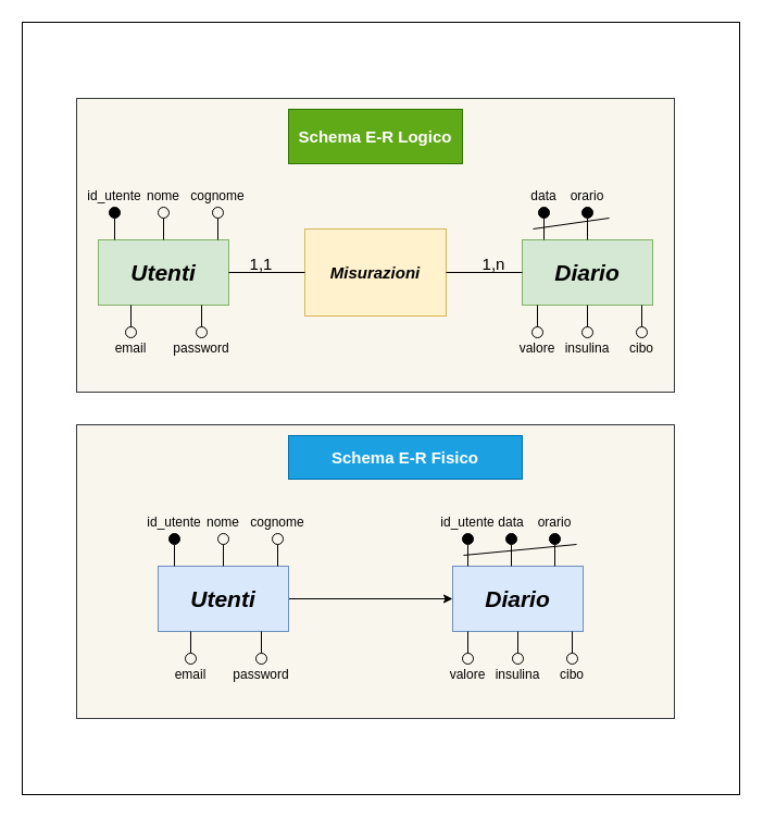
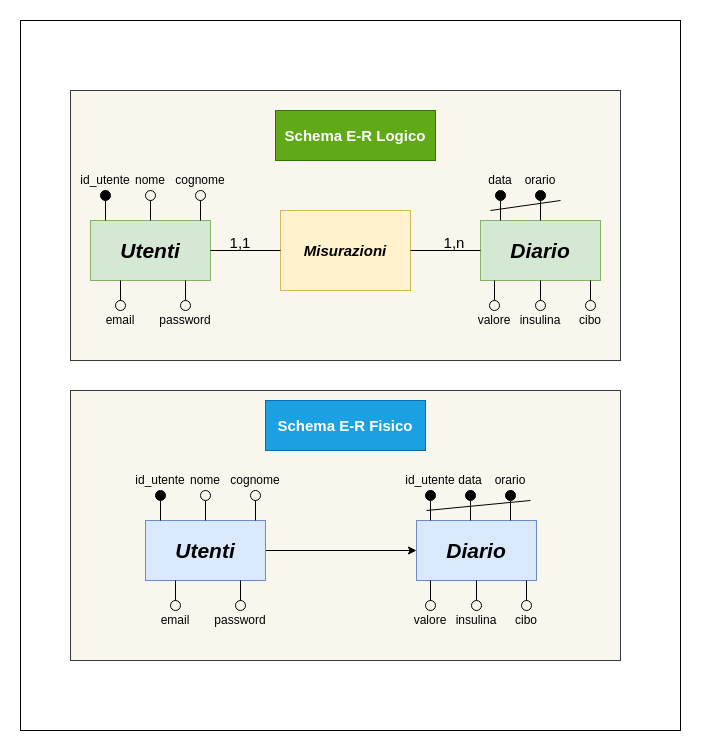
  <mxCell id="0" />
  <mxCell id="1" parent="0" />
  <mxCell id="2" value="" style="rounded=0;whiteSpace=wrap;html=1;fontSize=15;" vertex="1" parent="1"><mxGeometry x="20" y="20" width="660" height="710" as="geometry" /></mxCell>
  <mxCell id="3" value="" style="rounded=0;whiteSpace=wrap;html=1;fontSize=15;fillColor=#f9f7ed;strokeColor=#36393d;" vertex="1" parent="1"><mxGeometry x="70" y="90" width="550" height="270" as="geometry" /></mxCell>
  <mxCell id="4" value="Utenti" style="rounded=0;whiteSpace=wrap;html=1;fillColor=#d5e8d4;fontStyle=3;fontSize=21;strokeColor=#82b366;" parent="1" vertex="1"><mxGeometry x="90" y="220" width="120" height="60" as="geometry" /></mxCell>
  <mxCell id="5" value="" style="ellipse;whiteSpace=wrap;html=1;aspect=fixed;fontSize=21;fillColor=#000000;" parent="1" vertex="1"><mxGeometry x="100" y="190" width="10" height="10" as="geometry" /></mxCell>
  <mxCell id="6" value="Misurazioni" style="whiteSpace=wrap;html=1;fillColor=#fff2cc;fontStyle=3;fontSize=15;strokeColor=#d6b656;rounded=0;" parent="1" vertex="1"><mxGeometry x="280" y="210" width="130" height="80" as="geometry" /></mxCell>
  <mxCell id="7" value="Diario" style="rounded=0;whiteSpace=wrap;html=1;fillColor=#d5e8d4;fontStyle=3;fontSize=21;strokeColor=#82b366;" parent="1" vertex="1"><mxGeometry x="480" y="220" width="120" height="60" as="geometry" /></mxCell>
  <mxCell id="8" value="" style="endArrow=none;html=1;fontSize=21;entryX=0;entryY=0.5;entryDx=0;entryDy=0;exitX=1;exitY=0.5;exitDx=0;exitDy=0;" parent="1" source="4" target="6" edge="1"><mxGeometry width="50" height="50" relative="1" as="geometry"><mxPoint x="410" y="280" as="sourcePoint" /><mxPoint x="460" y="230" as="targetPoint" /></mxGeometry></mxCell>
  <mxCell id="9" value="" style="endArrow=none;html=1;fontSize=21;exitX=1;exitY=0.5;exitDx=0;exitDy=0;entryX=0;entryY=0.5;entryDx=0;entryDy=0;" parent="1" source="6" target="7" edge="1"><mxGeometry width="50" height="50" relative="1" as="geometry"><mxPoint x="410" y="280" as="sourcePoint" /><mxPoint x="460" y="230" as="targetPoint" /></mxGeometry></mxCell>
  <mxCell id="10" value="&lt;font style=&quot;font-size: 15px&quot;&gt;1,1&lt;/font&gt;" style="text;html=1;strokeColor=none;fillColor=none;align=center;verticalAlign=middle;whiteSpace=wrap;rounded=0;fontSize=21;" parent="1" vertex="1"><mxGeometry x="220" y="230" width="40" height="20" as="geometry" /></mxCell>
  <mxCell id="11" value="&lt;font style=&quot;font-size: 15px&quot;&gt;1,n&lt;/font&gt;" style="text;html=1;strokeColor=none;fillColor=none;align=center;verticalAlign=middle;whiteSpace=wrap;rounded=0;fontSize=21;" parent="1" vertex="1"><mxGeometry x="434" y="230" width="40" height="20" as="geometry" /></mxCell>
  <mxCell id="12" value="" style="endArrow=none;html=1;fontSize=21;exitX=0.25;exitY=0;exitDx=0;exitDy=0;" parent="1" edge="1"><mxGeometry width="50" height="50" relative="1" as="geometry"><mxPoint x="105" y="220" as="sourcePoint" /><mxPoint x="105" y="200" as="targetPoint" /></mxGeometry></mxCell>
  <mxCell id="13" value="" style="ellipse;whiteSpace=wrap;html=1;aspect=fixed;fontSize=21;fillColor=none;" parent="1" vertex="1"><mxGeometry x="145" y="190" width="10" height="10" as="geometry" /></mxCell>
  <mxCell id="14" value="" style="endArrow=none;html=1;fontSize=21;exitX=0.25;exitY=0;exitDx=0;exitDy=0;" parent="1" edge="1"><mxGeometry width="50" height="50" relative="1" as="geometry"><mxPoint x="150" y="220" as="sourcePoint" /><mxPoint x="150" y="200" as="targetPoint" /></mxGeometry></mxCell>
  <mxCell id="15" value="id_utente" style="text;html=1;strokeColor=none;fillColor=none;align=center;verticalAlign=middle;whiteSpace=wrap;rounded=0;" vertex="1" parent="1"><mxGeometry x="85" y="170" width="40" height="20" as="geometry" /></mxCell>
  <mxCell id="16" value="nome" style="text;html=1;strokeColor=none;fillColor=none;align=center;verticalAlign=middle;whiteSpace=wrap;rounded=0;" vertex="1" parent="1"><mxGeometry x="130" y="170" width="40" height="20" as="geometry" /></mxCell>
  <mxCell id="17" value="" style="ellipse;whiteSpace=wrap;html=1;aspect=fixed;fontSize=21;fillColor=none;" vertex="1" parent="1"><mxGeometry x="195" y="190" width="10" height="10" as="geometry" /></mxCell>
  <mxCell id="18" value="" style="endArrow=none;html=1;fontSize=21;exitX=0.25;exitY=0;exitDx=0;exitDy=0;" edge="1" parent="1"><mxGeometry width="50" height="50" relative="1" as="geometry"><mxPoint x="200" y="220" as="sourcePoint" /><mxPoint x="200" y="200" as="targetPoint" /></mxGeometry></mxCell>
  <mxCell id="19" value="cognome" style="text;html=1;strokeColor=none;fillColor=none;align=center;verticalAlign=middle;whiteSpace=wrap;rounded=0;" vertex="1" parent="1"><mxGeometry x="180" y="170" width="40" height="20" as="geometry" /></mxCell>
  <mxCell id="20" value="" style="ellipse;whiteSpace=wrap;html=1;aspect=fixed;fontSize=21;fillColor=none;" vertex="1" parent="1"><mxGeometry x="115" y="300" width="10" height="10" as="geometry" /></mxCell>
  <mxCell id="21" value="" style="endArrow=none;html=1;entryX=0.25;entryY=1;entryDx=0;entryDy=0;" edge="1" parent="1" target="4"><mxGeometry width="50" height="50" relative="1" as="geometry"><mxPoint x="120" y="300" as="sourcePoint" /><mxPoint x="270" y="270" as="targetPoint" /></mxGeometry></mxCell>
  <mxCell id="22" value="email" style="text;html=1;strokeColor=none;fillColor=none;align=center;verticalAlign=middle;whiteSpace=wrap;rounded=0;" vertex="1" parent="1"><mxGeometry x="100" y="310" width="40" height="20" as="geometry" /></mxCell>
  <mxCell id="23" value="" style="ellipse;whiteSpace=wrap;html=1;aspect=fixed;fontSize=21;fillColor=none;" vertex="1" parent="1"><mxGeometry x="180" y="300" width="10" height="10" as="geometry" /></mxCell>
  <mxCell id="24" value="" style="endArrow=none;html=1;entryX=0.25;entryY=1;entryDx=0;entryDy=0;" edge="1" parent="1"><mxGeometry width="50" height="50" relative="1" as="geometry"><mxPoint x="185" y="300" as="sourcePoint" /><mxPoint x="185" y="280" as="targetPoint" /></mxGeometry></mxCell>
  <mxCell id="25" value="password" style="text;html=1;strokeColor=none;fillColor=none;align=center;verticalAlign=middle;whiteSpace=wrap;rounded=0;" vertex="1" parent="1"><mxGeometry x="165" y="310" width="40" height="20" as="geometry" /></mxCell>
  <mxCell id="26" value="" style="ellipse;whiteSpace=wrap;html=1;aspect=fixed;fontSize=21;fillColor=#000000;" vertex="1" parent="1"><mxGeometry x="495" y="190" width="10" height="10" as="geometry" /></mxCell>
  <mxCell id="27" value="" style="endArrow=none;html=1;fontSize=21;exitX=0.25;exitY=0;exitDx=0;exitDy=0;" edge="1" parent="1"><mxGeometry width="50" height="50" relative="1" as="geometry"><mxPoint x="500" y="220" as="sourcePoint" /><mxPoint x="500" y="200" as="targetPoint" /></mxGeometry></mxCell>
  <mxCell id="28" value="data" style="text;html=1;strokeColor=none;fillColor=none;align=center;verticalAlign=middle;whiteSpace=wrap;rounded=0;" vertex="1" parent="1"><mxGeometry x="480" y="170" width="40" height="20" as="geometry" /></mxCell>
  <mxCell id="29" value="" style="ellipse;whiteSpace=wrap;html=1;aspect=fixed;fontSize=21;fillColor=#000000;" vertex="1" parent="1"><mxGeometry x="535" y="190" width="10" height="10" as="geometry" /></mxCell>
  <mxCell id="30" value="" style="endArrow=none;html=1;fontSize=21;exitX=0.25;exitY=0;exitDx=0;exitDy=0;" edge="1" parent="1"><mxGeometry width="50" height="50" relative="1" as="geometry"><mxPoint x="540" y="220" as="sourcePoint" /><mxPoint x="540" y="200" as="targetPoint" /></mxGeometry></mxCell>
  <mxCell id="31" value="orario" style="text;html=1;strokeColor=none;fillColor=none;align=center;verticalAlign=middle;whiteSpace=wrap;rounded=0;" vertex="1" parent="1"><mxGeometry x="520" y="170" width="40" height="20" as="geometry" /></mxCell>
  <mxCell id="32" value="" style="endArrow=none;html=1;" edge="1" parent="1"><mxGeometry width="50" height="50" relative="1" as="geometry"><mxPoint x="490" y="210" as="sourcePoint" /><mxPoint x="560" y="200" as="targetPoint" /></mxGeometry></mxCell>
  <mxCell id="33" value="" style="ellipse;whiteSpace=wrap;html=1;aspect=fixed;fontSize=21;fillColor=none;" vertex="1" parent="1"><mxGeometry x="489" y="300" width="10" height="10" as="geometry" /></mxCell>
  <mxCell id="34" value="" style="endArrow=none;html=1;entryX=0.25;entryY=1;entryDx=0;entryDy=0;" edge="1" parent="1"><mxGeometry width="50" height="50" relative="1" as="geometry"><mxPoint x="494" y="300" as="sourcePoint" /><mxPoint x="494" y="280" as="targetPoint" /></mxGeometry></mxCell>
  <mxCell id="35" value="valore" style="text;html=1;strokeColor=none;fillColor=none;align=center;verticalAlign=middle;whiteSpace=wrap;rounded=0;" vertex="1" parent="1"><mxGeometry x="474" y="310" width="40" height="20" as="geometry" /></mxCell>
  <mxCell id="36" value="" style="ellipse;whiteSpace=wrap;html=1;aspect=fixed;fontSize=21;fillColor=none;" vertex="1" parent="1"><mxGeometry x="535" y="300" width="10" height="10" as="geometry" /></mxCell>
  <mxCell id="37" value="" style="endArrow=none;html=1;entryX=0.25;entryY=1;entryDx=0;entryDy=0;" edge="1" parent="1"><mxGeometry width="50" height="50" relative="1" as="geometry"><mxPoint x="540" y="300" as="sourcePoint" /><mxPoint x="540" y="280" as="targetPoint" /></mxGeometry></mxCell>
  <mxCell id="38" value="insulina" style="text;html=1;strokeColor=none;fillColor=none;align=center;verticalAlign=middle;whiteSpace=wrap;rounded=0;" vertex="1" parent="1"><mxGeometry x="520" y="310" width="40" height="20" as="geometry" /></mxCell>
  <mxCell id="39" value="" style="ellipse;whiteSpace=wrap;html=1;aspect=fixed;fontSize=21;fillColor=none;" vertex="1" parent="1"><mxGeometry x="585" y="300" width="10" height="10" as="geometry" /></mxCell>
  <mxCell id="40" value="" style="endArrow=none;html=1;entryX=0.25;entryY=1;entryDx=0;entryDy=0;" edge="1" parent="1"><mxGeometry width="50" height="50" relative="1" as="geometry"><mxPoint x="590" y="300" as="sourcePoint" /><mxPoint x="590" y="280" as="targetPoint" /></mxGeometry></mxCell>
  <mxCell id="41" value="cibo" style="text;html=1;strokeColor=none;fillColor=none;align=center;verticalAlign=middle;whiteSpace=wrap;rounded=0;" vertex="1" parent="1"><mxGeometry x="570" y="310" width="40" height="20" as="geometry" /></mxCell>
- <mxCell id="42" value="Schema E-R Logico" style="text;html=1;strokeColor=#2D7600;fillColor=#60a917;align=center;verticalAlign=middle;whiteSpace=wrap;rounded=0;fontColor=#ffffff;fontStyle=1;fontSize=15;" vertex="1" parent="1"><mxGeometry x="265" y="100" width="160" height="50" as="geometry" /></mxCell>
+ <mxCell id="42" value="Schema E-R Logico" style="text;html=1;strokeColor=#2D7600;fillColor=#60a917;align=center;verticalAlign=middle;whiteSpace=wrap;rounded=0;fontColor=#ffffff;fontStyle=1;fontSize=15;" vertex="1" parent="1"><mxGeometry x="275" y="110" width="160" height="50" as="geometry" /></mxCell>
  <mxCell id="43" value="" style="rounded=0;whiteSpace=wrap;html=1;fontSize=15;fillColor=#f9f7ed;strokeColor=#36393d;" vertex="1" parent="1"><mxGeometry x="70" y="390" width="550" height="270" as="geometry" /></mxCell>
  <mxCell id="44" style="edgeStyle=orthogonalEdgeStyle;rounded=0;orthogonalLoop=1;jettySize=auto;html=1;entryX=0;entryY=0.5;entryDx=0;entryDy=0;fontSize=15;" edge="1" parent="1" source="45" target="47"><mxGeometry relative="1" as="geometry" /></mxCell>
  <mxCell id="45" value="Utenti" style="rounded=0;whiteSpace=wrap;html=1;fillColor=#dae8fc;fontStyle=3;fontSize=21;strokeColor=#6c8ebf;" vertex="1" parent="1"><mxGeometry x="145" y="520" width="120" height="60" as="geometry" /></mxCell>
  <mxCell id="46" value="" style="ellipse;whiteSpace=wrap;html=1;aspect=fixed;fontSize=21;fillColor=#000000;" vertex="1" parent="1"><mxGeometry x="155" y="490" width="10" height="10" as="geometry" /></mxCell>
  <mxCell id="47" value="Diario" style="rounded=0;whiteSpace=wrap;html=1;fillColor=#dae8fc;fontStyle=3;fontSize=21;strokeColor=#6c8ebf;" vertex="1" parent="1"><mxGeometry x="416" y="520" width="120" height="60" as="geometry" /></mxCell>
  <mxCell id="48" value="" style="endArrow=none;html=1;fontSize=21;exitX=0.25;exitY=0;exitDx=0;exitDy=0;" edge="1" parent="1"><mxGeometry width="50" height="50" relative="1" as="geometry"><mxPoint x="160" y="520" as="sourcePoint" /><mxPoint x="160" y="500" as="targetPoint" /></mxGeometry></mxCell>
  <mxCell id="49" value="" style="ellipse;whiteSpace=wrap;html=1;aspect=fixed;fontSize=21;fillColor=none;" vertex="1" parent="1"><mxGeometry x="200" y="490" width="10" height="10" as="geometry" /></mxCell>
  <mxCell id="50" value="" style="endArrow=none;html=1;fontSize=21;exitX=0.25;exitY=0;exitDx=0;exitDy=0;" edge="1" parent="1"><mxGeometry width="50" height="50" relative="1" as="geometry"><mxPoint x="205" y="520" as="sourcePoint" /><mxPoint x="205" y="500" as="targetPoint" /></mxGeometry></mxCell>
  <mxCell id="51" value="id_utente" style="text;html=1;strokeColor=none;fillColor=none;align=center;verticalAlign=middle;whiteSpace=wrap;rounded=0;" vertex="1" parent="1"><mxGeometry x="140" y="470" width="40" height="20" as="geometry" /></mxCell>
  <mxCell id="52" value="nome" style="text;html=1;strokeColor=none;fillColor=none;align=center;verticalAlign=middle;whiteSpace=wrap;rounded=0;" vertex="1" parent="1"><mxGeometry x="185" y="470" width="40" height="20" as="geometry" /></mxCell>
  <mxCell id="53" value="" style="ellipse;whiteSpace=wrap;html=1;aspect=fixed;fontSize=21;fillColor=none;" vertex="1" parent="1"><mxGeometry x="250" y="490" width="10" height="10" as="geometry" /></mxCell>
  <mxCell id="54" value="" style="endArrow=none;html=1;fontSize=21;exitX=0.25;exitY=0;exitDx=0;exitDy=0;" edge="1" parent="1"><mxGeometry width="50" height="50" relative="1" as="geometry"><mxPoint x="255" y="520" as="sourcePoint" /><mxPoint x="255" y="500" as="targetPoint" /></mxGeometry></mxCell>
  <mxCell id="55" value="cognome" style="text;html=1;strokeColor=none;fillColor=none;align=center;verticalAlign=middle;whiteSpace=wrap;rounded=0;" vertex="1" parent="1"><mxGeometry x="235" y="470" width="40" height="20" as="geometry" /></mxCell>
  <mxCell id="56" value="" style="ellipse;whiteSpace=wrap;html=1;aspect=fixed;fontSize=21;fillColor=none;" vertex="1" parent="1"><mxGeometry x="170" y="600" width="10" height="10" as="geometry" /></mxCell>
  <mxCell id="57" value="" style="endArrow=none;html=1;entryX=0.25;entryY=1;entryDx=0;entryDy=0;" edge="1" parent="1" target="45"><mxGeometry width="50" height="50" relative="1" as="geometry"><mxPoint x="175" y="600" as="sourcePoint" /><mxPoint x="325" y="570" as="targetPoint" /></mxGeometry></mxCell>
  <mxCell id="58" value="email" style="text;html=1;strokeColor=none;fillColor=none;align=center;verticalAlign=middle;whiteSpace=wrap;rounded=0;" vertex="1" parent="1"><mxGeometry x="155" y="610" width="40" height="20" as="geometry" /></mxCell>
  <mxCell id="59" value="" style="ellipse;whiteSpace=wrap;html=1;aspect=fixed;fontSize=21;fillColor=none;" vertex="1" parent="1"><mxGeometry x="235" y="600" width="10" height="10" as="geometry" /></mxCell>
  <mxCell id="60" value="" style="endArrow=none;html=1;entryX=0.25;entryY=1;entryDx=0;entryDy=0;" edge="1" parent="1"><mxGeometry width="50" height="50" relative="1" as="geometry"><mxPoint x="240" y="600" as="sourcePoint" /><mxPoint x="240" y="580" as="targetPoint" /></mxGeometry></mxCell>
  <mxCell id="61" value="password" style="text;html=1;strokeColor=none;fillColor=none;align=center;verticalAlign=middle;whiteSpace=wrap;rounded=0;" vertex="1" parent="1"><mxGeometry x="220" y="610" width="40" height="20" as="geometry" /></mxCell>
  <mxCell id="62" value="" style="ellipse;whiteSpace=wrap;html=1;aspect=fixed;fontSize=21;fillColor=#000000;" vertex="1" parent="1"><mxGeometry x="465" y="490" width="10" height="10" as="geometry" /></mxCell>
  <mxCell id="63" value="" style="endArrow=none;html=1;fontSize=21;exitX=0.25;exitY=0;exitDx=0;exitDy=0;" edge="1" parent="1"><mxGeometry width="50" height="50" relative="1" as="geometry"><mxPoint x="470" y="520" as="sourcePoint" /><mxPoint x="470" y="500" as="targetPoint" /></mxGeometry></mxCell>
  <mxCell id="64" value="data" style="text;html=1;strokeColor=none;fillColor=none;align=center;verticalAlign=middle;whiteSpace=wrap;rounded=0;" vertex="1" parent="1"><mxGeometry x="450" y="470" width="40" height="20" as="geometry" /></mxCell>
  <mxCell id="65" value="" style="ellipse;whiteSpace=wrap;html=1;aspect=fixed;fontSize=21;fillColor=#000000;" vertex="1" parent="1"><mxGeometry x="505" y="490" width="10" height="10" as="geometry" /></mxCell>
  <mxCell id="66" value="" style="endArrow=none;html=1;fontSize=21;exitX=0.25;exitY=0;exitDx=0;exitDy=0;" edge="1" parent="1"><mxGeometry width="50" height="50" relative="1" as="geometry"><mxPoint x="510" y="520" as="sourcePoint" /><mxPoint x="510" y="500" as="targetPoint" /></mxGeometry></mxCell>
  <mxCell id="67" value="orario" style="text;html=1;strokeColor=none;fillColor=none;align=center;verticalAlign=middle;whiteSpace=wrap;rounded=0;" vertex="1" parent="1"><mxGeometry x="490" y="470" width="40" height="20" as="geometry" /></mxCell>
  <mxCell id="68" value="" style="endArrow=none;html=1;" edge="1" parent="1"><mxGeometry width="50" height="50" relative="1" as="geometry"><mxPoint x="426" y="510" as="sourcePoint" /><mxPoint x="530" y="500" as="targetPoint" /></mxGeometry></mxCell>
  <mxCell id="69" value="" style="ellipse;whiteSpace=wrap;html=1;aspect=fixed;fontSize=21;fillColor=none;" vertex="1" parent="1"><mxGeometry x="425" y="600" width="10" height="10" as="geometry" /></mxCell>
  <mxCell id="70" value="" style="endArrow=none;html=1;entryX=0.25;entryY=1;entryDx=0;entryDy=0;" edge="1" parent="1"><mxGeometry width="50" height="50" relative="1" as="geometry"><mxPoint x="430" y="600" as="sourcePoint" /><mxPoint x="430" y="580" as="targetPoint" /></mxGeometry></mxCell>
  <mxCell id="71" value="valore" style="text;html=1;strokeColor=none;fillColor=none;align=center;verticalAlign=middle;whiteSpace=wrap;rounded=0;" vertex="1" parent="1"><mxGeometry x="410" y="610" width="40" height="20" as="geometry" /></mxCell>
  <mxCell id="72" value="" style="ellipse;whiteSpace=wrap;html=1;aspect=fixed;fontSize=21;fillColor=none;" vertex="1" parent="1"><mxGeometry x="471" y="600" width="10" height="10" as="geometry" /></mxCell>
  <mxCell id="73" value="" style="endArrow=none;html=1;entryX=0.25;entryY=1;entryDx=0;entryDy=0;" edge="1" parent="1"><mxGeometry width="50" height="50" relative="1" as="geometry"><mxPoint x="476" y="600" as="sourcePoint" /><mxPoint x="476" y="580" as="targetPoint" /></mxGeometry></mxCell>
  <mxCell id="74" value="insulina" style="text;html=1;strokeColor=none;fillColor=none;align=center;verticalAlign=middle;whiteSpace=wrap;rounded=0;" vertex="1" parent="1"><mxGeometry x="456" y="610" width="40" height="20" as="geometry" /></mxCell>
  <mxCell id="75" value="" style="ellipse;whiteSpace=wrap;html=1;aspect=fixed;fontSize=21;fillColor=none;" vertex="1" parent="1"><mxGeometry x="521" y="600" width="10" height="10" as="geometry" /></mxCell>
  <mxCell id="76" value="" style="endArrow=none;html=1;entryX=0.25;entryY=1;entryDx=0;entryDy=0;" edge="1" parent="1"><mxGeometry width="50" height="50" relative="1" as="geometry"><mxPoint x="526" y="600" as="sourcePoint" /><mxPoint x="526" y="580" as="targetPoint" /></mxGeometry></mxCell>
  <mxCell id="77" value="cibo" style="text;html=1;strokeColor=none;fillColor=none;align=center;verticalAlign=middle;whiteSpace=wrap;rounded=0;" vertex="1" parent="1"><mxGeometry x="506" y="610" width="40" height="20" as="geometry" /></mxCell>
- <mxCell id="78" value="Schema E-R Fisico" style="text;html=1;strokeColor=#006EAF;fillColor=#1ba1e2;align=center;verticalAlign=middle;whiteSpace=wrap;rounded=0;fontColor=#ffffff;fontStyle=1;fontSize=15;" vertex="1" parent="1"><mxGeometry x="265" y="400" width="215" height="40" as="geometry" /></mxCell>
+ <mxCell id="78" value="Schema E-R Fisico" style="text;html=1;strokeColor=#006EAF;fillColor=#1ba1e2;align=center;verticalAlign=middle;whiteSpace=wrap;rounded=0;fontColor=#ffffff;fontStyle=1;fontSize=15;" vertex="1" parent="1"><mxGeometry x="265" y="400" width="160" height="50" as="geometry" /></mxCell>
  <mxCell id="79" value="" style="ellipse;whiteSpace=wrap;html=1;aspect=fixed;fontSize=21;fillColor=#000000;" vertex="1" parent="1"><mxGeometry x="425" y="490" width="10" height="10" as="geometry" /></mxCell>
  <mxCell id="80" value="" style="endArrow=none;html=1;fontSize=21;exitX=0.25;exitY=0;exitDx=0;exitDy=0;" edge="1" parent="1"><mxGeometry width="50" height="50" relative="1" as="geometry"><mxPoint x="430" y="520" as="sourcePoint" /><mxPoint x="430" y="500" as="targetPoint" /></mxGeometry></mxCell>
  <mxCell id="81" value="id_utente" style="text;html=1;strokeColor=none;fillColor=none;align=center;verticalAlign=middle;whiteSpace=wrap;rounded=0;" vertex="1" parent="1"><mxGeometry x="410" y="470" width="40" height="20" as="geometry" /></mxCell>
